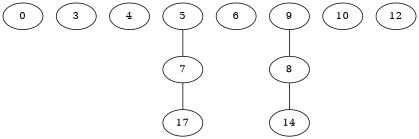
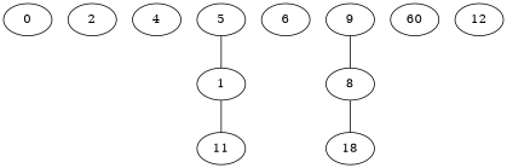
  strict graph {
    edge [weight=7]
    0
-   2 [label=3]
+   2
    4
    5
-   7
-   11 [label=17]
+   7 [label=1]
+   11
    6
    8
-   14
+   14 [label=18]
    9
-   10
+   10 [label=60]
    12
    5 -- 7
    7 -- 11 [weight=8]
    8 -- 14
    9 -- 8 [weight=4]
  }
